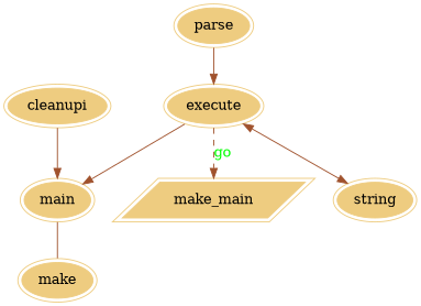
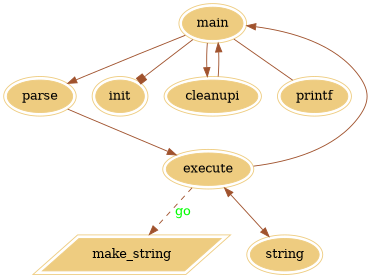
  digraph {
    node [color="#eecc80" peripheries=2 style=filled]
    edge [color=sienna fontcolor=green]
    main
    parse
+   init
    cleanupi
-   printf [label=make]
+   printf
    execute
-   n7 [label=make_main shape=parallelogram]
+   n7 [label=make_string shape=parallelogram]
    n8 [label=string]
+   main -> parse
+   main -> init [arrowhead=box]
+   main -> cleanupi
    main -> printf [dir=none]
    parse -> execute
    cleanupi -> main
    execute -> main [shape=box]
    execute -> n7 [arrowtail=diamond label=go style=dashed]
    execute -> n8 [dir=both]
  }
